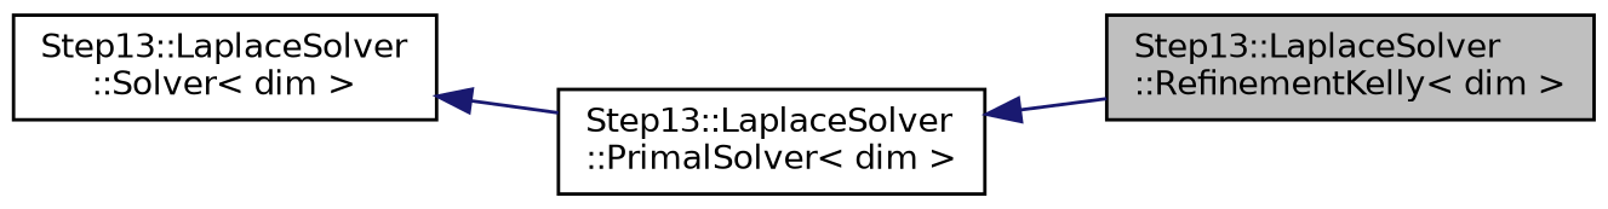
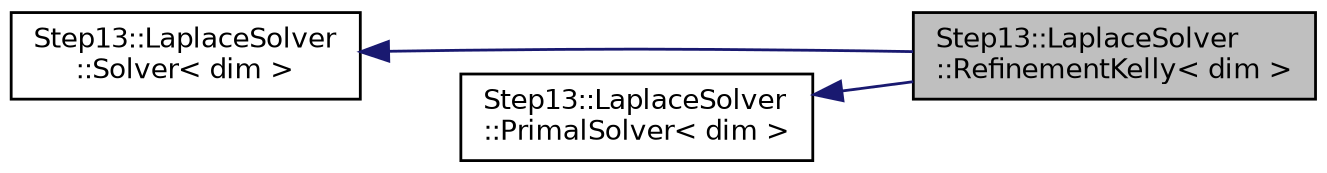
  digraph {
    rankdir=LR
    node [color=black fillcolor=white fontname=Helvetica fontsize=10 shape=record style=filled]
    edge [color=midnightblue dir=back fontname=Helvetica fontsize=10 labelfontname=Helvetica labelfontsize=10 style=solid]
    n1 [fillcolor=grey75 fontcolor=black height=0.2 label="Step13::LaplaceSolver\l::RefinementKelly\< dim \>" width=0.4]
    n2 [height=0.2 label="Step13::LaplaceSolver\l::PrimalSolver\< dim \>" width=0.4]
    n3 [height=0.2 label="Step13::LaplaceSolver\l::Solver\< dim \>" width=0.4]
    n2 -> n1
-   n3 -> n2
+   n3 -> n1
  }
